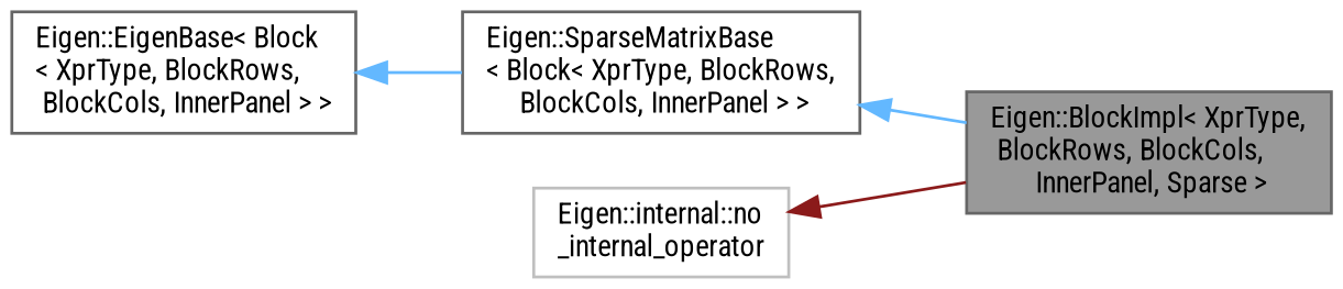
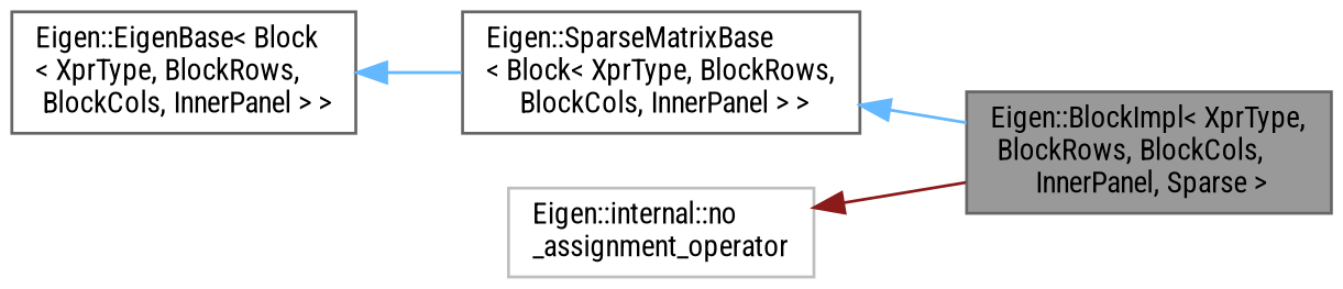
  digraph {
    rankdir=LR
    fontname="Roboto Condensed"
    node [color=gray40 fillcolor=white fontname="Roboto Condensed" fontsize=10 shape=box style=filled]
    edge [color=steelblue1 dir=back fontname="Roboto Condensed" fontsize=10 labelfontname=Helvetica labelfontsize=10 style=solid]
    n1 [fillcolor=grey60 fontcolor=black height=0.2 label="Eigen::BlockImpl\< XprType,\l BlockRows, BlockCols,\l InnerPanel, Sparse \>" width=0.4]
    n2 [height=0.2 label="Eigen::SparseMatrixBase\l\< Block\< XprType, BlockRows,\l BlockCols, InnerPanel \> \>" width=0.4]
    n3 [height=0.2 label="Eigen::EigenBase\< Block\l\< XprType, BlockRows,\l BlockCols, InnerPanel \> \>" width=0.4]
-   n4 [color=grey75 height=0.2 label="Eigen::internal::no\l_internal_operator" width=0.4]
+   n4 [color=grey75 height=0.2 label="Eigen::internal::no\l_assignment_operator" width=0.4]
    n2 -> n1
    n3 -> n2
    n4 -> n1 [color=firebrick4]
  }
